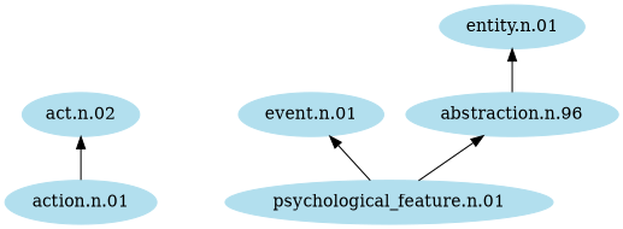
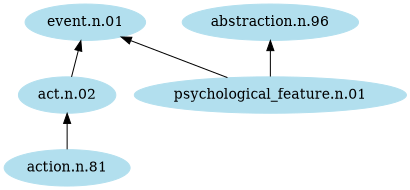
  digraph {
    rankdir=BT
    node [color=lightblue2 style=filled]
-   "action.n.01"
+   "action.n.01" [label="action.n.81"]
    "act.n.02"
    "event.n.01"
    "psychological_feature.n.01"
    n5 [label="abstraction.n.96"]
-   "entity.n.01"
    "action.n.01" -> "act.n.02"
+   "act.n.02" -> "event.n.01"
    "psychological_feature.n.01" -> "event.n.01"
    "psychological_feature.n.01" -> n5
-   n5 -> "entity.n.01"
  }
